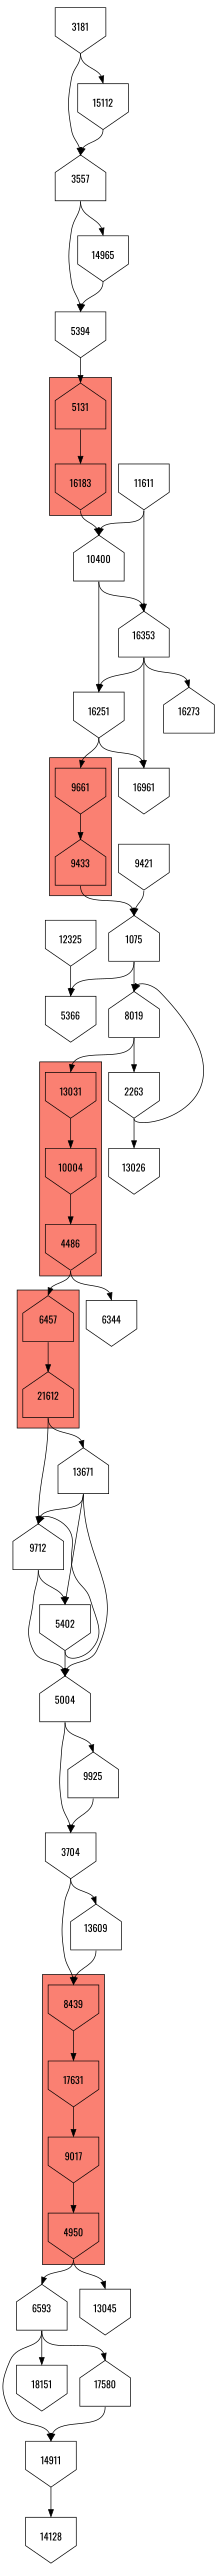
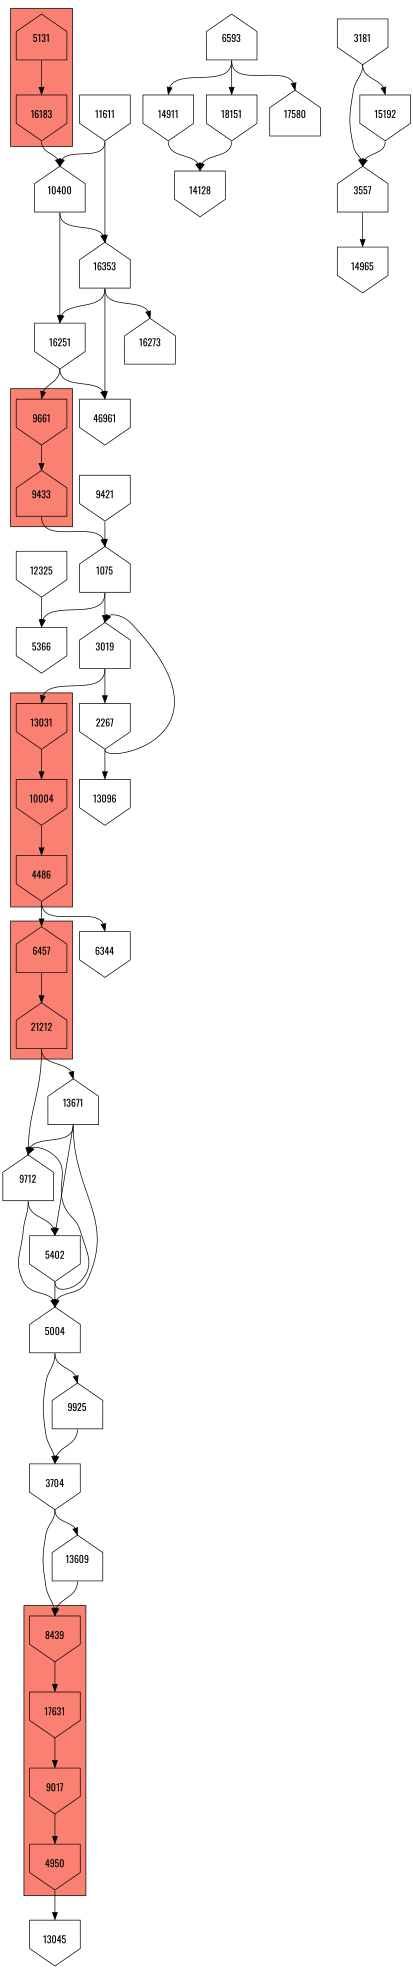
  digraph {
    fontname=Oswald
    node [fontname=Oswald shape=invhouse]
    edge [fontname=Oswald headport=n tailport=s]
    6457 [height=1 shape=house width=1]
-   21212 [height=1 shape=house width=1 label=21612]
+   21212 [height=1 shape=house width=1]
    8439 [height=1 width=1]
    17631 [height=1 width=1]
    9017 [height=1 width=1]
    4950 [height=1 width=1]
    13031 [height=1 width=1]
    10004 [height=1 width=1]
    4486 [height=1 width=1]
    9661 [height=1 width=1]
    9433 [height=1 shape=house width=1]
    5131 [height=1 shape=house width=1]
    16183 [height=1 width=1]
    9712 [height=1 shape=house width=1]
    13671 [height=1 shape=house width=1]
    6593 [height=1 shape=house width=1]
    13045 [height=1 width=1]
    6344 [height=1 width=1]
    1075 [height=1 shape=house width=1]
    10400 [height=1 shape=house width=1]
    5004 [height=1 shape=house width=1]
    5402 [height=1 width=1]
    14911 [height=1 width=1]
    18151 [height=1 width=1]
    17580 [height=1 shape=house width=1]
-   3019 [height=1 shape=house width=1 label=8019]
+   3019 [height=1 shape=house width=1]
    5366 [height=1 width=1]
    16251 [height=1 width=1]
    16353 [height=1 shape=house width=1]
    3704 [height=1 width=1]
    9925 [height=1 shape=house width=1]
    13609 [height=1 shape=house width=1]
    14128 [height=1 width=1]
-   2263 [height=1 width=1]
-   13026 [height=1 width=1]
+   2263 [height=1 width=1 label=2267]
+   13026 [height=1 width=1 label=13096]
    12325 [height=1 width=1]
    9421 [height=1 width=1]
-   16961 [height=1 width=1]
+   16961 [height=1 width=1 label=46961]
    16273 [height=1 shape=house width=1]
    11611 [height=1 width=1]
-   5394 [height=1 width=1]
    3557 [height=1 shape=house width=1]
    14965 [height=1 width=1]
    3181 [height=1 width=1]
-   15192 [height=1 width=1 label=15112]
+   15192 [height=1 width=1]
    subgraph cluster_1 {
      fillcolor=salmon
      style=filled
      6457
      21212
    }
    subgraph cluster_2 {
      fillcolor=salmon
      style=filled
      8439
      17631
      9017
      4950
    }
    subgraph cluster_3 {
      fillcolor=salmon
      style=filled
      13031
      10004
      4486
    }
    subgraph cluster_4 {
      fillcolor=salmon
      style=filled
      9661
      9433
    }
    subgraph cluster_5 {
      fillcolor=salmon
      style=filled
      5131
      16183
    }
    6457 -> 21212
    21212 -> 9712
    21212 -> 13671
    8439 -> 17631
    17631 -> 9017
    9017 -> 4950
-   4950 -> 6593
    4950 -> 13045
    13031 -> 10004
    10004 -> 4486
    4486 -> 6457
    4486 -> 6344
    9661 -> 9433
    9433 -> 1075
    5131 -> 16183
    16183 -> 10400
    9712 -> 5004
    9712 -> 5402
    13671 -> 9712
    13671 -> 5004
    13671 -> 5402
    6593 -> 14911
    6593 -> 18151
    6593 -> 17580
    1075 -> 3019
    1075 -> 5366
    10400 -> 16251
    10400 -> 16353
    5004 -> 3704
    5004 -> 9925
    5402 -> 9712
    5402 -> 5004
    14911 -> 14128
-   17580 -> 14911
+   18151 -> 14128
    3019 -> 13031
    3019 -> 2263
    16251 -> 9661
    16251 -> 16961
    16353 -> 16251
    16353 -> 16961
    16353 -> 16273
    3704 -> 8439
    3704 -> 13609
    9925 -> 3704
    13609 -> 8439
    2263 -> 3019
    2263 -> 13026
    12325 -> 5366
    9421 -> 1075
    11611 -> 10400
    11611 -> 16353
-   5394 -> 5131
-   3557 -> 5394
    3557 -> 14965
-   14965 -> 5394
    3181 -> 3557
    3181 -> 15192
    15192 -> 3557
  }
